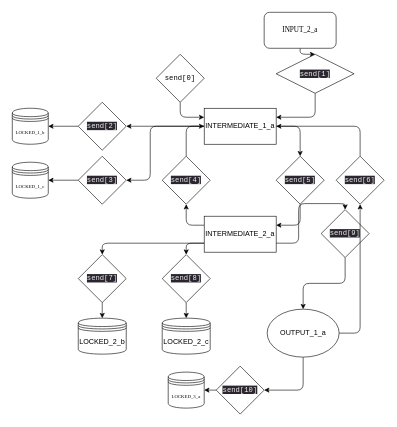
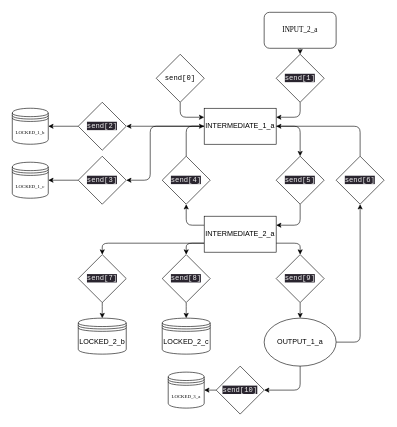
  <mxCell id="0" />
  <mxCell id="1" parent="0" />
  <mxCell id="2" style="edgeStyle=orthogonalEdgeStyle;html=1;exitX=0.5;exitY=1;exitDx=0;exitDy=0;entryX=0.5;entryY=0;entryDx=0;entryDy=0;fontFamily=Courier New;fontSize=6;" parent="1" source="3" target="34" edge="1"><mxGeometry relative="1" as="geometry" /></mxCell>
  <mxCell id="3" value="&lt;font face=&quot;Tahoma&quot;&gt;INPUT_2_a&lt;/font&gt;" style="rounded=1;whiteSpace=wrap;html=1;" parent="1" vertex="1"><mxGeometry x="440" y="20" width="120" height="60" as="geometry" /></mxCell>
  <mxCell id="4" style="edgeStyle=orthogonalEdgeStyle;html=1;exitX=1;exitY=0.5;exitDx=0;exitDy=0;entryX=0.5;entryY=0;entryDx=0;entryDy=0;fontFamily=Courier New;fontSize=6;" parent="1" source="7" target="32" edge="1"><mxGeometry relative="1" as="geometry" /></mxCell>
  <mxCell id="5" style="edgeStyle=orthogonalEdgeStyle;html=1;exitX=0;exitY=0.5;exitDx=0;exitDy=0;entryX=1;entryY=0.5;entryDx=0;entryDy=0;fontFamily=Courier New;fontSize=12;" parent="1" source="7" target="40" edge="1"><mxGeometry relative="1" as="geometry" /></mxCell>
  <mxCell id="6" style="edgeStyle=orthogonalEdgeStyle;html=1;exitX=0;exitY=0.5;exitDx=0;exitDy=0;entryX=1;entryY=0.5;entryDx=0;entryDy=0;fontFamily=Courier New;fontSize=12;" parent="1" source="7" target="38" edge="1"><mxGeometry relative="1" as="geometry"><Array as="points"><mxPoint x="250" y="210" /><mxPoint x="250" y="300" /></Array></mxGeometry></mxCell>
  <mxCell id="7" value="INTERMEDIATE_1_a" style="rounded=0;whiteSpace=wrap;html=1;" parent="1" vertex="1"><mxGeometry x="340" y="180" width="120" height="60" as="geometry" /></mxCell>
  <mxCell id="8" value="&lt;font face=&quot;Tahoma&quot; style=&quot;font-size: 8px;&quot;&gt;LOCKED_3_a&lt;br&gt;&lt;/font&gt;" style="shape=datastore;whiteSpace=wrap;html=1;" parent="1" vertex="1"><mxGeometry x="280" y="620" width="60" height="60" as="geometry" /></mxCell>
  <mxCell id="9" value="&lt;font face=&quot;Tahoma&quot; style=&quot;font-size: 8px;&quot;&gt;LOCKED_1_b&lt;br&gt;&lt;/font&gt;" style="shape=datastore;whiteSpace=wrap;html=1;" parent="1" vertex="1"><mxGeometry x="20" y="180" width="60" height="60" as="geometry" /></mxCell>
  <mxCell id="10" value="&lt;font style=&quot;font-size: 8px;&quot; face=&quot;Tahoma&quot;&gt;LOCKED_1_c&lt;br&gt;&lt;/font&gt;" style="shape=datastore;whiteSpace=wrap;html=1;" parent="1" vertex="1"><mxGeometry x="20" y="270" width="60" height="60" as="geometry" /></mxCell>
  <mxCell id="11" style="edgeStyle=orthogonalEdgeStyle;html=1;exitX=0.5;exitY=0;exitDx=0;exitDy=0;entryX=0;entryY=0.5;entryDx=0;entryDy=0;fontFamily=Courier New;fontSize=6;" parent="1" source="12" target="7" edge="1"><mxGeometry relative="1" as="geometry" /></mxCell>
  <mxCell id="12" value="&lt;span style=&quot;color: rgb(240, 240, 240); font-family: &amp;quot;Courier New&amp;quot;; font-size: 12px; font-style: normal; font-variant-ligatures: normal; font-variant-caps: normal; font-weight: 400; letter-spacing: normal; orphans: 2; text-align: center; text-indent: 0px; text-transform: none; widows: 2; word-spacing: 0px; -webkit-text-stroke-width: 0px; background-color: rgb(42, 37, 47); text-decoration-thickness: initial; text-decoration-style: initial; text-decoration-color: initial; float: none; display: inline !important;&quot;&gt;send[4]&lt;/span&gt;" style="rhombus;whiteSpace=wrap;html=1;fontFamily=Courier New;fontSize=8;align=center;" parent="1" vertex="1"><mxGeometry x="270" y="260" width="80" height="80" as="geometry" /></mxCell>
  <mxCell id="13" style="edgeStyle=orthogonalEdgeStyle;html=1;exitX=0.5;exitY=1;exitDx=0;exitDy=0;entryX=0.5;entryY=0;entryDx=0;entryDy=0;fontFamily=Courier New;fontSize=6;" parent="1" source="14" edge="1"><mxGeometry relative="1" as="geometry"><mxPoint x="310" y="530" as="targetPoint" /></mxGeometry></mxCell>
  <mxCell id="14" value="&lt;span style=&quot;color: rgb(240, 240, 240); font-family: &amp;quot;Courier New&amp;quot;; font-size: 12px; font-style: normal; font-variant-ligatures: normal; font-variant-caps: normal; font-weight: 400; letter-spacing: normal; orphans: 2; text-align: center; text-indent: 0px; text-transform: none; widows: 2; word-spacing: 0px; -webkit-text-stroke-width: 0px; background-color: rgb(42, 37, 47); text-decoration-thickness: initial; text-decoration-style: initial; text-decoration-color: initial; float: none; display: inline !important;&quot;&gt;send[8]&lt;/span&gt;" style="rhombus;whiteSpace=wrap;html=1;fontFamily=Courier New;fontSize=8;align=center;" parent="1" vertex="1"><mxGeometry x="270" y="424" width="80" height="80" as="geometry" /></mxCell>
  <mxCell id="15" style="edgeStyle=orthogonalEdgeStyle;html=1;exitX=0.5;exitY=1;exitDx=0;exitDy=0;entryX=0.5;entryY=0;entryDx=0;entryDy=0;fontFamily=Courier New;fontSize=6;" parent="1" source="16" target="28" edge="1"><mxGeometry relative="1" as="geometry" /></mxCell>
- <mxCell id="16" value="&lt;span style=&quot;color: rgb(240, 240, 240); font-family: &amp;quot;Courier New&amp;quot;; font-size: 12px; font-style: normal; font-variant-ligatures: normal; font-variant-caps: normal; font-weight: 400; letter-spacing: normal; orphans: 2; text-align: center; text-indent: 0px; text-transform: none; widows: 2; word-spacing: 0px; -webkit-text-stroke-width: 0px; background-color: rgb(42, 37, 47); text-decoration-thickness: initial; text-decoration-style: initial; text-decoration-color: initial; float: none; display: inline !important;&quot;&gt;send[9]&lt;/span&gt;" style="rhombus;whiteSpace=wrap;html=1;fontFamily=Courier New;fontSize=8;align=center;" parent="1" vertex="1"><mxGeometry x="535" y="349" width="80" height="80" as="geometry" /></mxCell>
+ <mxCell id="16" value="&lt;span style=&quot;color: rgb(240, 240, 240); font-family: &amp;quot;Courier New&amp;quot;; font-size: 12px; font-style: normal; font-variant-ligatures: normal; font-variant-caps: normal; font-weight: 400; letter-spacing: normal; orphans: 2; text-align: center; text-indent: 0px; text-transform: none; widows: 2; word-spacing: 0px; -webkit-text-stroke-width: 0px; background-color: rgb(42, 37, 47); text-decoration-thickness: initial; text-decoration-style: initial; text-decoration-color: initial; float: none; display: inline !important;&quot;&gt;send[9]&lt;/span&gt;" style="rhombus;whiteSpace=wrap;html=1;fontFamily=Courier New;fontSize=8;align=center;" parent="1" vertex="1"><mxGeometry x="460" y="424" width="80" height="80" as="geometry" /></mxCell>
  <mxCell id="17" value="&lt;font face=&quot;Helvetica&quot;&gt;&lt;span style=&quot;font-size: 12px;&quot;&gt;LOCKED_2_c&lt;/span&gt;&lt;/font&gt;" style="shape=datastore;whiteSpace=wrap;html=1;fontFamily=Courier New;fontSize=6;" parent="1" vertex="1"><mxGeometry x="270" y="530" width="80" height="60" as="geometry" /></mxCell>
  <mxCell id="18" style="edgeStyle=orthogonalEdgeStyle;html=1;exitX=0;exitY=0.25;exitDx=0;exitDy=0;entryX=0.5;entryY=1;entryDx=0;entryDy=0;fontFamily=Courier New;fontSize=6;" parent="1" source="22" target="12" edge="1"><mxGeometry relative="1" as="geometry" /></mxCell>
  <mxCell id="19" style="edgeStyle=orthogonalEdgeStyle;html=1;exitX=1;exitY=0.75;exitDx=0;exitDy=0;entryX=0.5;entryY=0;entryDx=0;entryDy=0;fontFamily=Courier New;fontSize=6;" parent="1" source="22" target="16" edge="1"><mxGeometry relative="1" as="geometry" /></mxCell>
  <mxCell id="20" style="edgeStyle=orthogonalEdgeStyle;html=1;exitX=0;exitY=0.75;exitDx=0;exitDy=0;entryX=0.5;entryY=0;entryDx=0;entryDy=0;fontFamily=Courier New;fontSize=6;" parent="1" source="22" target="14" edge="1"><mxGeometry relative="1" as="geometry" /></mxCell>
  <mxCell id="21" style="edgeStyle=orthogonalEdgeStyle;html=1;exitX=0;exitY=0.75;exitDx=0;exitDy=0;entryX=0.5;entryY=0;entryDx=0;entryDy=0;fontFamily=Courier New;fontSize=6;" parent="1" source="22" target="24" edge="1"><mxGeometry relative="1" as="geometry" /></mxCell>
  <mxCell id="22" value="&lt;font face=&quot;Helvetica&quot;&gt;&lt;span style=&quot;font-size: 12px;&quot;&gt;INTERMEDIATE_2_a&lt;/span&gt;&lt;/font&gt;" style="rounded=0;whiteSpace=wrap;html=1;fontFamily=Courier New;fontSize=6;" parent="1" vertex="1"><mxGeometry x="340" y="360" width="120" height="60" as="geometry" /></mxCell>
  <mxCell id="23" style="edgeStyle=orthogonalEdgeStyle;html=1;exitX=0.5;exitY=1;exitDx=0;exitDy=0;entryX=0.5;entryY=0;entryDx=0;entryDy=0;fontFamily=Courier New;fontSize=6;" parent="1" source="24" edge="1"><mxGeometry relative="1" as="geometry"><mxPoint x="170" y="530" as="targetPoint" /></mxGeometry></mxCell>
  <mxCell id="24" value="&lt;span style=&quot;color: rgb(240, 240, 240); font-family: &amp;quot;Courier New&amp;quot;; font-size: 12px; font-style: normal; font-variant-ligatures: normal; font-variant-caps: normal; font-weight: 400; letter-spacing: normal; orphans: 2; text-align: center; text-indent: 0px; text-transform: none; widows: 2; word-spacing: 0px; -webkit-text-stroke-width: 0px; background-color: rgb(42, 37, 47); text-decoration-thickness: initial; text-decoration-style: initial; text-decoration-color: initial; float: none; display: inline !important;&quot;&gt;send[7]&lt;/span&gt;" style="rhombus;whiteSpace=wrap;html=1;fontFamily=Courier New;fontSize=8;align=center;" parent="1" vertex="1"><mxGeometry x="130" y="424" width="80" height="80" as="geometry" /></mxCell>
  <mxCell id="25" value="&lt;font face=&quot;Helvetica&quot;&gt;&lt;span style=&quot;font-size: 12px;&quot;&gt;LOCKED_2_b&lt;/span&gt;&lt;/font&gt;" style="shape=datastore;whiteSpace=wrap;html=1;fontFamily=Courier New;fontSize=6;" parent="1" vertex="1"><mxGeometry x="130" y="530" width="80" height="60" as="geometry" /></mxCell>
  <mxCell id="26" style="edgeStyle=orthogonalEdgeStyle;html=1;exitX=1;exitY=0.5;exitDx=0;exitDy=0;entryX=0.5;entryY=1;entryDx=0;entryDy=0;fontFamily=Courier New;fontSize=6;" parent="1" source="28" target="30" edge="1"><mxGeometry relative="1" as="geometry" /></mxCell>
  <mxCell id="27" style="edgeStyle=orthogonalEdgeStyle;html=1;exitX=0.5;exitY=1;exitDx=0;exitDy=0;entryX=1;entryY=0.5;entryDx=0;entryDy=0;fontFamily=Courier New;fontSize=12;" parent="1" source="28" target="42" edge="1"><mxGeometry relative="1" as="geometry" /></mxCell>
- <mxCell id="28" value="&lt;font face=&quot;Helvetica&quot;&gt;&lt;span style=&quot;font-size: 12px;&quot;&gt;OUTPUT_1_a&lt;/span&gt;&lt;/font&gt;" style="ellipse;whiteSpace=wrap;html=1;fontFamily=Courier New;fontSize=6;" parent="1" vertex="1"><mxGeometry x="445" y="515" width="120" height="80" as="geometry" /></mxCell>
+ <mxCell id="28" value="&lt;font face=&quot;Helvetica&quot;&gt;&lt;span style=&quot;font-size: 12px;&quot;&gt;OUTPUT_1_a&lt;/span&gt;&lt;/font&gt;" style="ellipse;whiteSpace=wrap;html=1;fontFamily=Courier New;fontSize=6;" parent="1" vertex="1"><mxGeometry x="440" y="530" width="120" height="80" as="geometry" /></mxCell>
  <mxCell id="29" style="edgeStyle=orthogonalEdgeStyle;html=1;exitX=0.5;exitY=0;exitDx=0;exitDy=0;entryX=1;entryY=0.5;entryDx=0;entryDy=0;fontFamily=Courier New;fontSize=6;" parent="1" source="30" target="7" edge="1"><mxGeometry relative="1" as="geometry" /></mxCell>
  <mxCell id="30" value="&lt;span style=&quot;color: rgb(240, 240, 240); font-family: &amp;quot;Courier New&amp;quot;; font-size: 12px; font-style: normal; font-variant-ligatures: normal; font-variant-caps: normal; font-weight: 400; letter-spacing: normal; orphans: 2; text-align: center; text-indent: 0px; text-transform: none; widows: 2; word-spacing: 0px; -webkit-text-stroke-width: 0px; background-color: rgb(42, 37, 47); text-decoration-thickness: initial; text-decoration-style: initial; text-decoration-color: initial; float: none; display: inline !important;&quot;&gt;send[6]&lt;/span&gt;" style="rhombus;whiteSpace=wrap;html=1;fontFamily=Courier New;fontSize=6;" parent="1" vertex="1"><mxGeometry x="560" y="260" width="80" height="80" as="geometry" /></mxCell>
  <mxCell id="31" style="edgeStyle=orthogonalEdgeStyle;html=1;exitX=0.5;exitY=1;exitDx=0;exitDy=0;entryX=1;entryY=0.25;entryDx=0;entryDy=0;fontFamily=Courier New;fontSize=6;" parent="1" source="32" target="22" edge="1"><mxGeometry relative="1" as="geometry" /></mxCell>
  <mxCell id="32" value="&lt;span style=&quot;color: rgb(240, 240, 240); font-family: &amp;quot;Courier New&amp;quot;; font-size: 12px; font-style: normal; font-variant-ligatures: normal; font-variant-caps: normal; font-weight: 400; letter-spacing: normal; orphans: 2; text-align: center; text-indent: 0px; text-transform: none; widows: 2; word-spacing: 0px; -webkit-text-stroke-width: 0px; background-color: rgb(42, 37, 47); text-decoration-thickness: initial; text-decoration-style: initial; text-decoration-color: initial; float: none; display: inline !important;&quot;&gt;send[5]&lt;/span&gt;" style="rhombus;whiteSpace=wrap;html=1;fontFamily=Courier New;fontSize=6;" parent="1" vertex="1"><mxGeometry x="460" y="260" width="80" height="80" as="geometry" /></mxCell>
  <mxCell id="33" style="edgeStyle=orthogonalEdgeStyle;html=1;exitX=0.5;exitY=1;exitDx=0;exitDy=0;entryX=1;entryY=0.25;entryDx=0;entryDy=0;fontFamily=Courier New;fontSize=6;" parent="1" source="34" target="7" edge="1"><mxGeometry relative="1" as="geometry" /></mxCell>
- <mxCell id="34" value="&lt;span style=&quot;color: rgb(240, 240, 240); font-family: &amp;quot;Courier New&amp;quot;; font-size: 12px; font-style: normal; font-variant-ligatures: normal; font-variant-caps: normal; font-weight: 400; letter-spacing: normal; orphans: 2; text-align: center; text-indent: 0px; text-transform: none; widows: 2; word-spacing: 0px; -webkit-text-stroke-width: 0px; background-color: rgb(42, 37, 47); text-decoration-thickness: initial; text-decoration-style: initial; text-decoration-color: initial; float: none; display: inline !important;&quot;&gt;send[1]&lt;/span&gt;" style="rhombus;whiteSpace=wrap;html=1;fontFamily=Courier New;fontSize=6;" parent="1" vertex="1"><mxGeometry x="460" y="90" width="130" height="65" as="geometry" /></mxCell>
+ <mxCell id="34" value="&lt;span style=&quot;color: rgb(240, 240, 240); font-family: &amp;quot;Courier New&amp;quot;; font-size: 12px; font-style: normal; font-variant-ligatures: normal; font-variant-caps: normal; font-weight: 400; letter-spacing: normal; orphans: 2; text-align: center; text-indent: 0px; text-transform: none; widows: 2; word-spacing: 0px; -webkit-text-stroke-width: 0px; background-color: rgb(42, 37, 47); text-decoration-thickness: initial; text-decoration-style: initial; text-decoration-color: initial; float: none; display: inline !important;&quot;&gt;send[1]&lt;/span&gt;" style="rhombus;whiteSpace=wrap;html=1;fontFamily=Courier New;fontSize=6;" parent="1" vertex="1"><mxGeometry x="460" y="90" width="80" height="80" as="geometry" /></mxCell>
  <mxCell id="35" style="edgeStyle=orthogonalEdgeStyle;html=1;exitX=0.5;exitY=1;exitDx=0;exitDy=0;entryX=0;entryY=0.25;entryDx=0;entryDy=0;fontFamily=Courier New;fontSize=6;" parent="1" source="36" target="7" edge="1"><mxGeometry relative="1" as="geometry" /></mxCell>
  <mxCell id="36" value="&lt;font style=&quot;font-size: 12px;&quot;&gt;send[0]&lt;/font&gt;" style="rhombus;whiteSpace=wrap;html=1;fontFamily=Courier New;fontSize=6;" parent="1" vertex="1"><mxGeometry x="260" y="90" width="80" height="80" as="geometry" /></mxCell>
  <mxCell id="37" style="edgeStyle=orthogonalEdgeStyle;html=1;exitX=0;exitY=0.5;exitDx=0;exitDy=0;entryX=1;entryY=0.5;entryDx=0;entryDy=0;fontFamily=Courier New;fontSize=12;" parent="1" source="38" target="10" edge="1"><mxGeometry relative="1" as="geometry" /></mxCell>
  <mxCell id="38" value="&lt;span style=&quot;color: rgb(240, 240, 240); font-family: &amp;quot;Courier New&amp;quot;; font-size: 12px; font-style: normal; font-variant-ligatures: normal; font-variant-caps: normal; font-weight: 400; letter-spacing: normal; orphans: 2; text-align: center; text-indent: 0px; text-transform: none; widows: 2; word-spacing: 0px; -webkit-text-stroke-width: 0px; background-color: rgb(42, 37, 47); text-decoration-thickness: initial; text-decoration-style: initial; text-decoration-color: initial; float: none; display: inline !important;&quot;&gt;send[3]&lt;/span&gt;" style="rhombus;whiteSpace=wrap;html=1;fontFamily=Courier New;fontSize=8;align=center;" parent="1" vertex="1"><mxGeometry x="130" y="260" width="80" height="80" as="geometry" /></mxCell>
  <mxCell id="39" style="edgeStyle=orthogonalEdgeStyle;html=1;exitX=0;exitY=0.5;exitDx=0;exitDy=0;entryX=1;entryY=0.5;entryDx=0;entryDy=0;fontFamily=Courier New;fontSize=12;" parent="1" source="40" target="9" edge="1"><mxGeometry relative="1" as="geometry" /></mxCell>
  <mxCell id="40" value="&lt;span style=&quot;color: rgb(240, 240, 240); font-family: &amp;quot;Courier New&amp;quot;; font-size: 12px; font-style: normal; font-variant-ligatures: normal; font-variant-caps: normal; font-weight: 400; letter-spacing: normal; orphans: 2; text-align: center; text-indent: 0px; text-transform: none; widows: 2; word-spacing: 0px; -webkit-text-stroke-width: 0px; background-color: rgb(42, 37, 47); text-decoration-thickness: initial; text-decoration-style: initial; text-decoration-color: initial; float: none; display: inline !important;&quot;&gt;send[2]&lt;/span&gt;" style="rhombus;whiteSpace=wrap;html=1;fontFamily=Courier New;fontSize=8;align=center;" parent="1" vertex="1"><mxGeometry x="130" y="170" width="80" height="80" as="geometry" /></mxCell>
  <mxCell id="41" style="edgeStyle=orthogonalEdgeStyle;html=1;exitX=0;exitY=0.5;exitDx=0;exitDy=0;entryX=1;entryY=0.5;entryDx=0;entryDy=0;fontFamily=Courier New;fontSize=12;" parent="1" source="42" target="8" edge="1"><mxGeometry relative="1" as="geometry" /></mxCell>
  <mxCell id="42" value="&lt;span style=&quot;color: rgb(240, 240, 240); font-family: &amp;quot;Courier New&amp;quot;; font-size: 12px; font-style: normal; font-variant-ligatures: normal; font-variant-caps: normal; font-weight: 400; letter-spacing: normal; orphans: 2; text-align: center; text-indent: 0px; text-transform: none; widows: 2; word-spacing: 0px; -webkit-text-stroke-width: 0px; background-color: rgb(42, 37, 47); text-decoration-thickness: initial; text-decoration-style: initial; text-decoration-color: initial; float: none; display: inline !important;&quot;&gt;send[10]&lt;/span&gt;" style="rhombus;whiteSpace=wrap;html=1;fontFamily=Courier New;fontSize=8;align=center;" parent="1" vertex="1"><mxGeometry x="360" y="610" width="80" height="80" as="geometry" /></mxCell>
